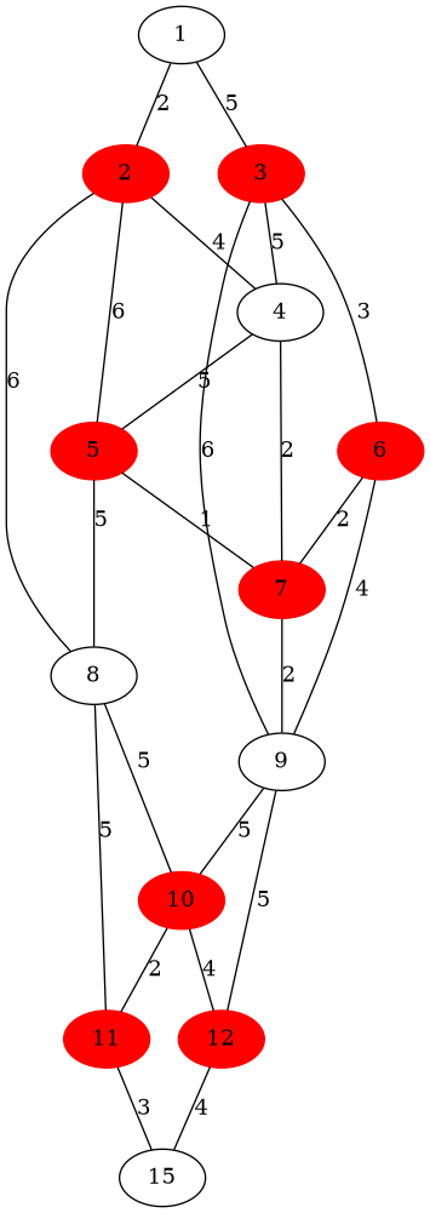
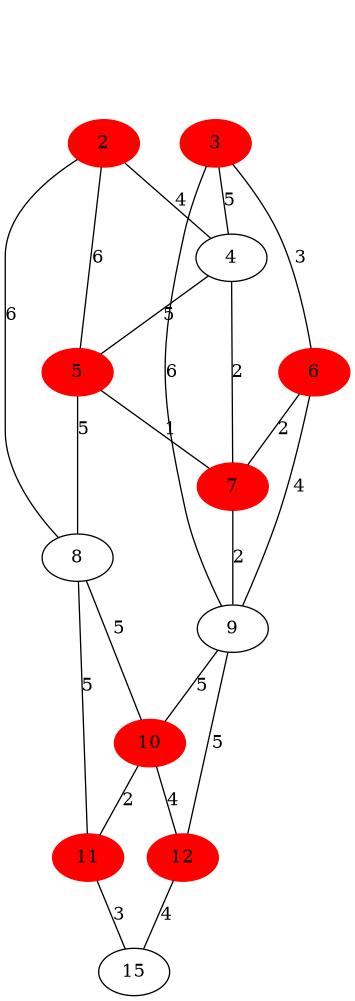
  graph {
    node [color=red style=filled]
    4 [color="" style=""]
    2
    5
    8 [color="" style=""]
-   1 [color="" style=""]
    3
    6
    9 [color="" style=""]
    7
    10
    11
    12
    n13 [label=15 color="" style=""]
    4 -- 5 [label=5]
    4 -- 7 [label=2]
    2 -- 4 [label=4]
    2 -- 5 [label=6]
    2 -- 8 [label=6]
    5 -- 8 [label=5]
    5 -- 7 [label=1]
    8 -- 10 [label=5]
    8 -- 11 [label=5]
-   1 -- 2 [label=2]
-   1 -- 3 [label=5]
    3 -- 4 [label=5]
    3 -- 6 [label=3]
    3 -- 9 [label=6]
    6 -- 9 [label=4]
    6 -- 7 [label=2]
    9 -- 10 [label=5]
    9 -- 12 [label=5]
    7 -- 9 [label=2]
    10 -- 11 [label=2]
    10 -- 12 [label=4]
    11 -- n13 [label=3]
    12 -- n13 [label=4]
  }
